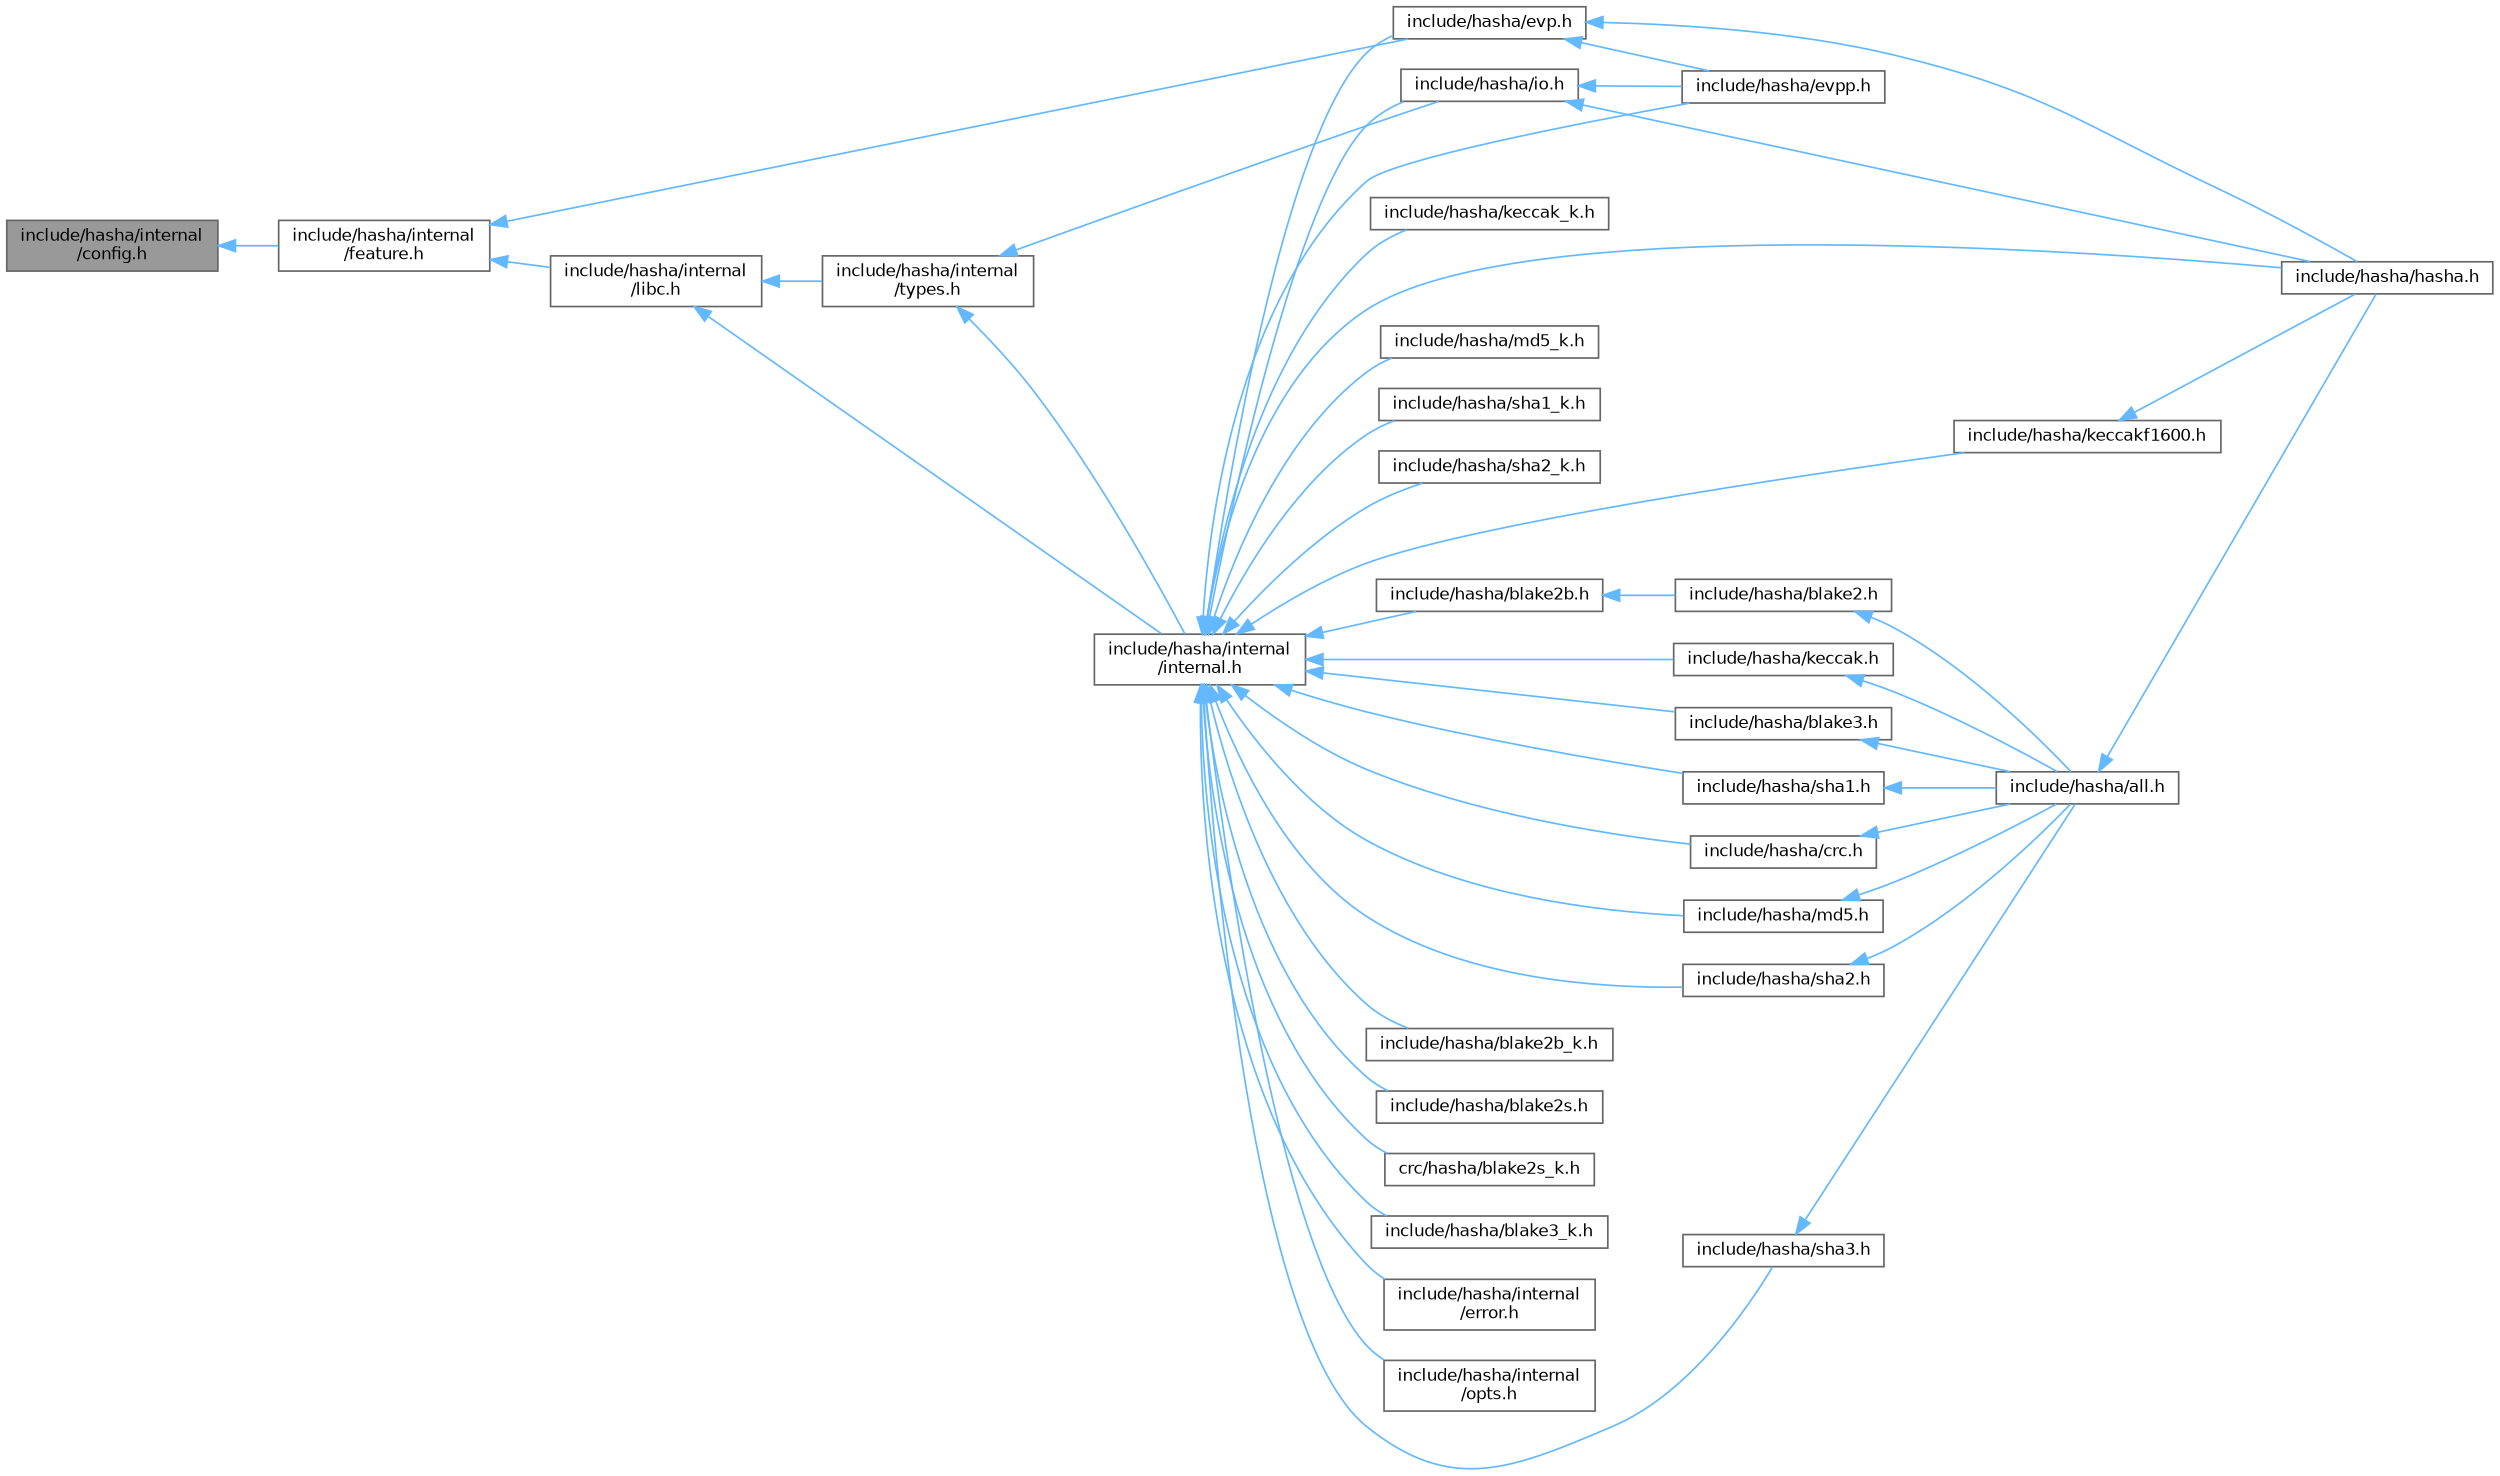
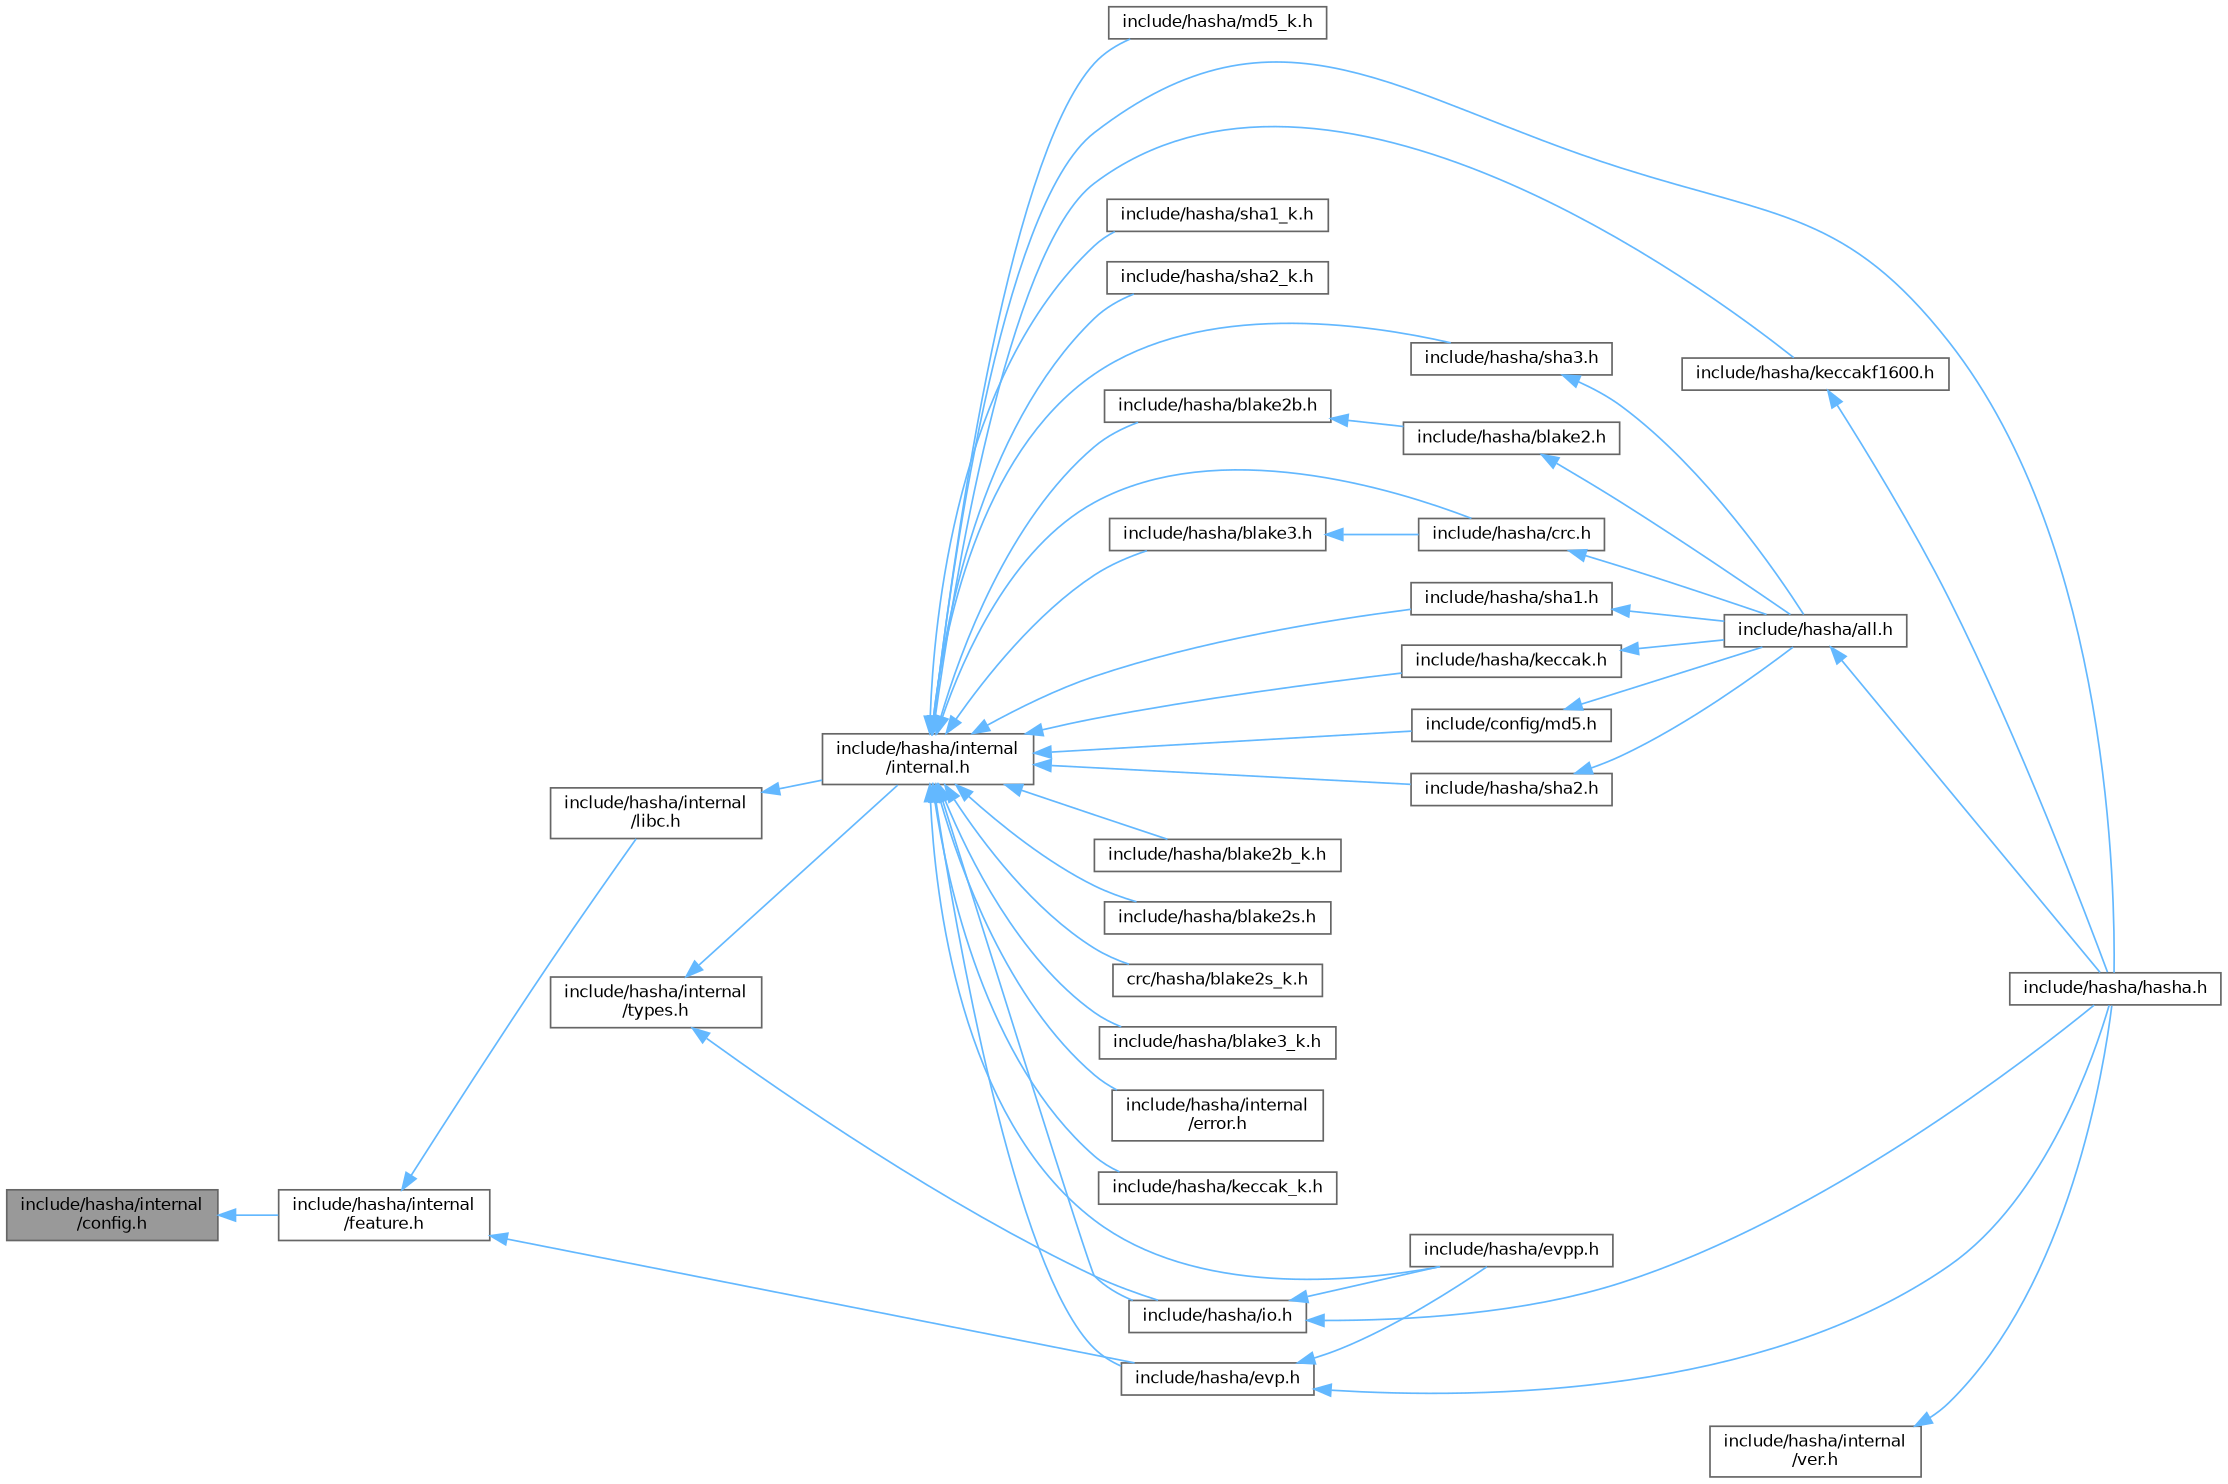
  digraph {
    rankdir=LR
    node [color=grey40 fillcolor=white fontname=Helvetica fontsize=10 shape=box style=filled]
    edge [color=steelblue1 dir=back fontname=Helvetica fontsize=10 labelfontname=Helvetica labelfontsize=10 style=solid]
    n1 [color=gray40 fillcolor=grey60 fontcolor=black height=0.2 label="include/hasha/internal\l/config.h" width=0.4]
    n2 [height=0.2 label="include/hasha/internal\l/feature.h" width=0.4]
    n3 [height=0.2 label="include/hasha/evp.h" width=0.4]
    n4 [height=0.2 label="include/hasha/internal\l/libc.h" width=0.4]
    n5 [height=0.2 label="include/hasha/evpp.h" width=0.4]
    n6 [height=0.2 label="include/hasha/hasha.h" width=0.4]
    n7 [height=0.2 label="include/hasha/internal\l/internal.h" width=0.4]
    n8 [height=0.2 label="include/hasha/internal\l/types.h" width=0.4]
    n9 [height=0.2 label="include/hasha/io.h" width=0.4]
    n10 [height=0.2 label="include/hasha/blake2b.h" width=0.4]
    n11 [height=0.2 label="include/hasha/blake2b_k.h" width=0.4]
    n12 [height=0.2 label="include/hasha/blake2s.h" width=0.4]
    n13 [height=0.2 label="crc/hasha/blake2s_k.h" width=0.4]
    n14 [height=0.2 label="include/hasha/blake3.h" width=0.4]
    n15 [height=0.2 label="include/hasha/blake3_k.h" width=0.4]
    n16 [height=0.2 label="include/hasha/crc.h" width=0.4]
    n17 [height=0.2 label="include/hasha/internal\l/error.h" width=0.4]
-   n18 [height=0.2 label="include/hasha/internal\l/opts.h" width=0.4]
    n19 [height=0.2 label="include/hasha/keccak.h" width=0.4]
    n20 [height=0.2 label="include/hasha/keccak_k.h" width=0.4]
    n21 [height=0.2 label="include/hasha/keccakf1600.h" width=0.4]
-   n22 [height=0.2 label="include/hasha/md5.h" width=0.4]
+   n22 [height=0.2 label="include/config/md5.h" width=0.4]
    n23 [height=0.2 label="include/hasha/md5_k.h" width=0.4]
    n24 [height=0.2 label="include/hasha/sha1.h" width=0.4]
    n25 [height=0.2 label="include/hasha/sha1_k.h" width=0.4]
    n26 [height=0.2 label="include/hasha/sha2.h" width=0.4]
    n27 [height=0.2 label="include/hasha/sha2_k.h" width=0.4]
    n28 [height=0.2 label="include/hasha/sha3.h" width=0.4]
    n29 [height=0.2 label="include/hasha/blake2.h" width=0.4]
    n30 [height=0.2 label="include/hasha/all.h" width=0.4]
+   n31 [height=0.2 label="include/hasha/internal\l/ver.h" width=0.4]
    n1 -> n2
    n2 -> n3
    n2 -> n4
    n3 -> n5
    n3 -> n6
    n4 -> n7
-   n4 -> n8
    n7 -> n3
    n7 -> n5
    n7 -> n6
    n7 -> n9
    n7 -> n10
    n7 -> n11
    n7 -> n12
    n7 -> n13
    n7 -> n14
    n7 -> n15
    n7 -> n16
    n7 -> n17
-   n7 -> n18
    n7 -> n19
    n7 -> n20
    n7 -> n21
    n7 -> n22
    n7 -> n23
    n7 -> n24
    n7 -> n25
    n7 -> n26
    n7 -> n27
    n7 -> n28
    n8 -> n7
    n8 -> n9
    n9 -> n5
    n9 -> n6
    n10 -> n29
-   n14 -> n30
+   n14 -> n16
    n16 -> n30
    n19 -> n30
    n21 -> n6
    n22 -> n30
    n24 -> n30
    n26 -> n30
    n28 -> n30
    n29 -> n30
    n30 -> n6
+   n31 -> n6
  }
